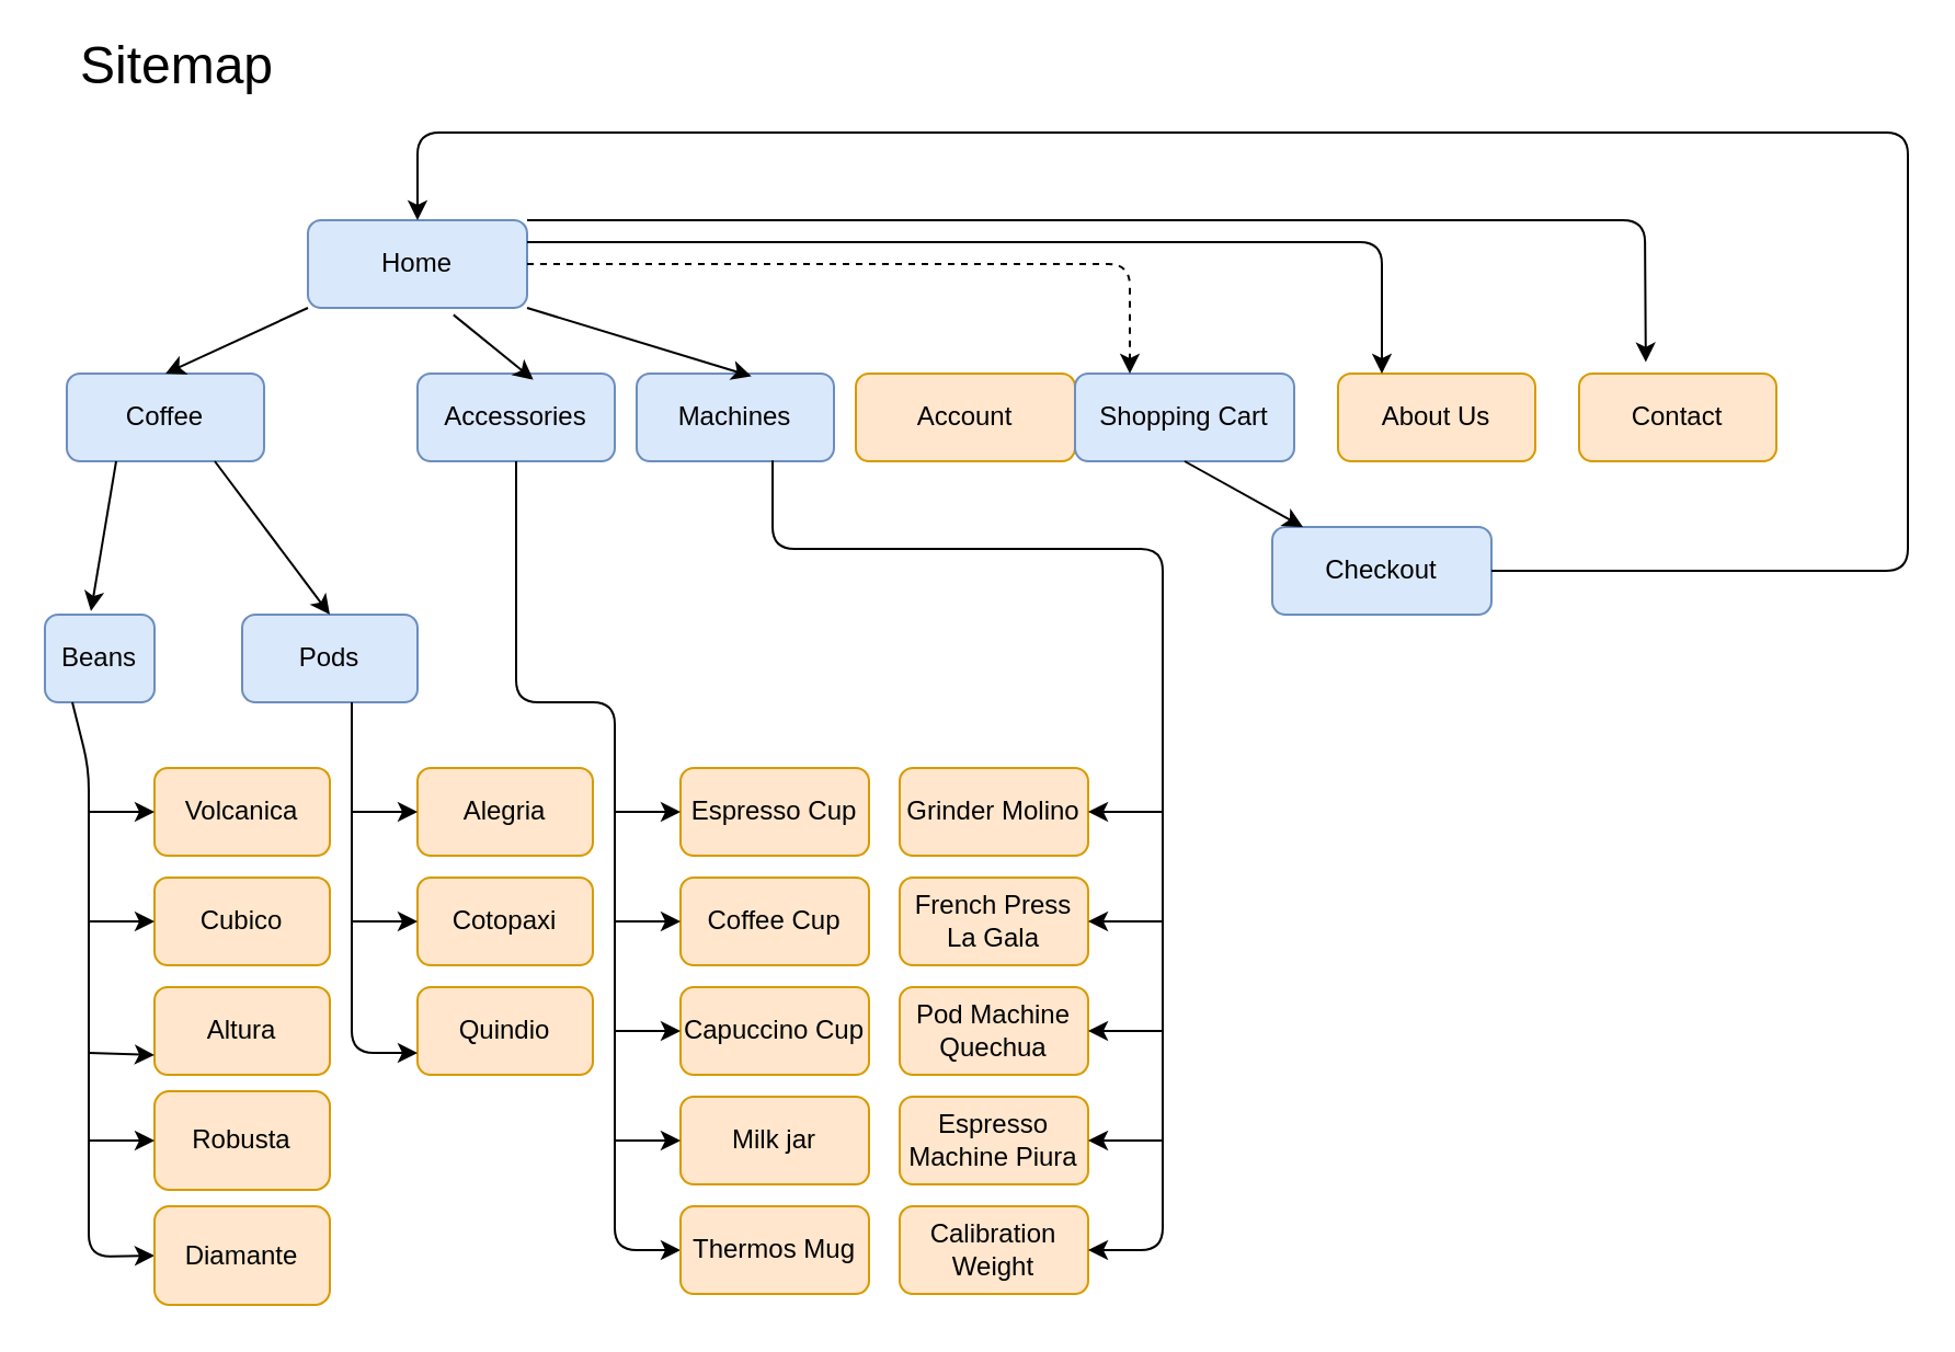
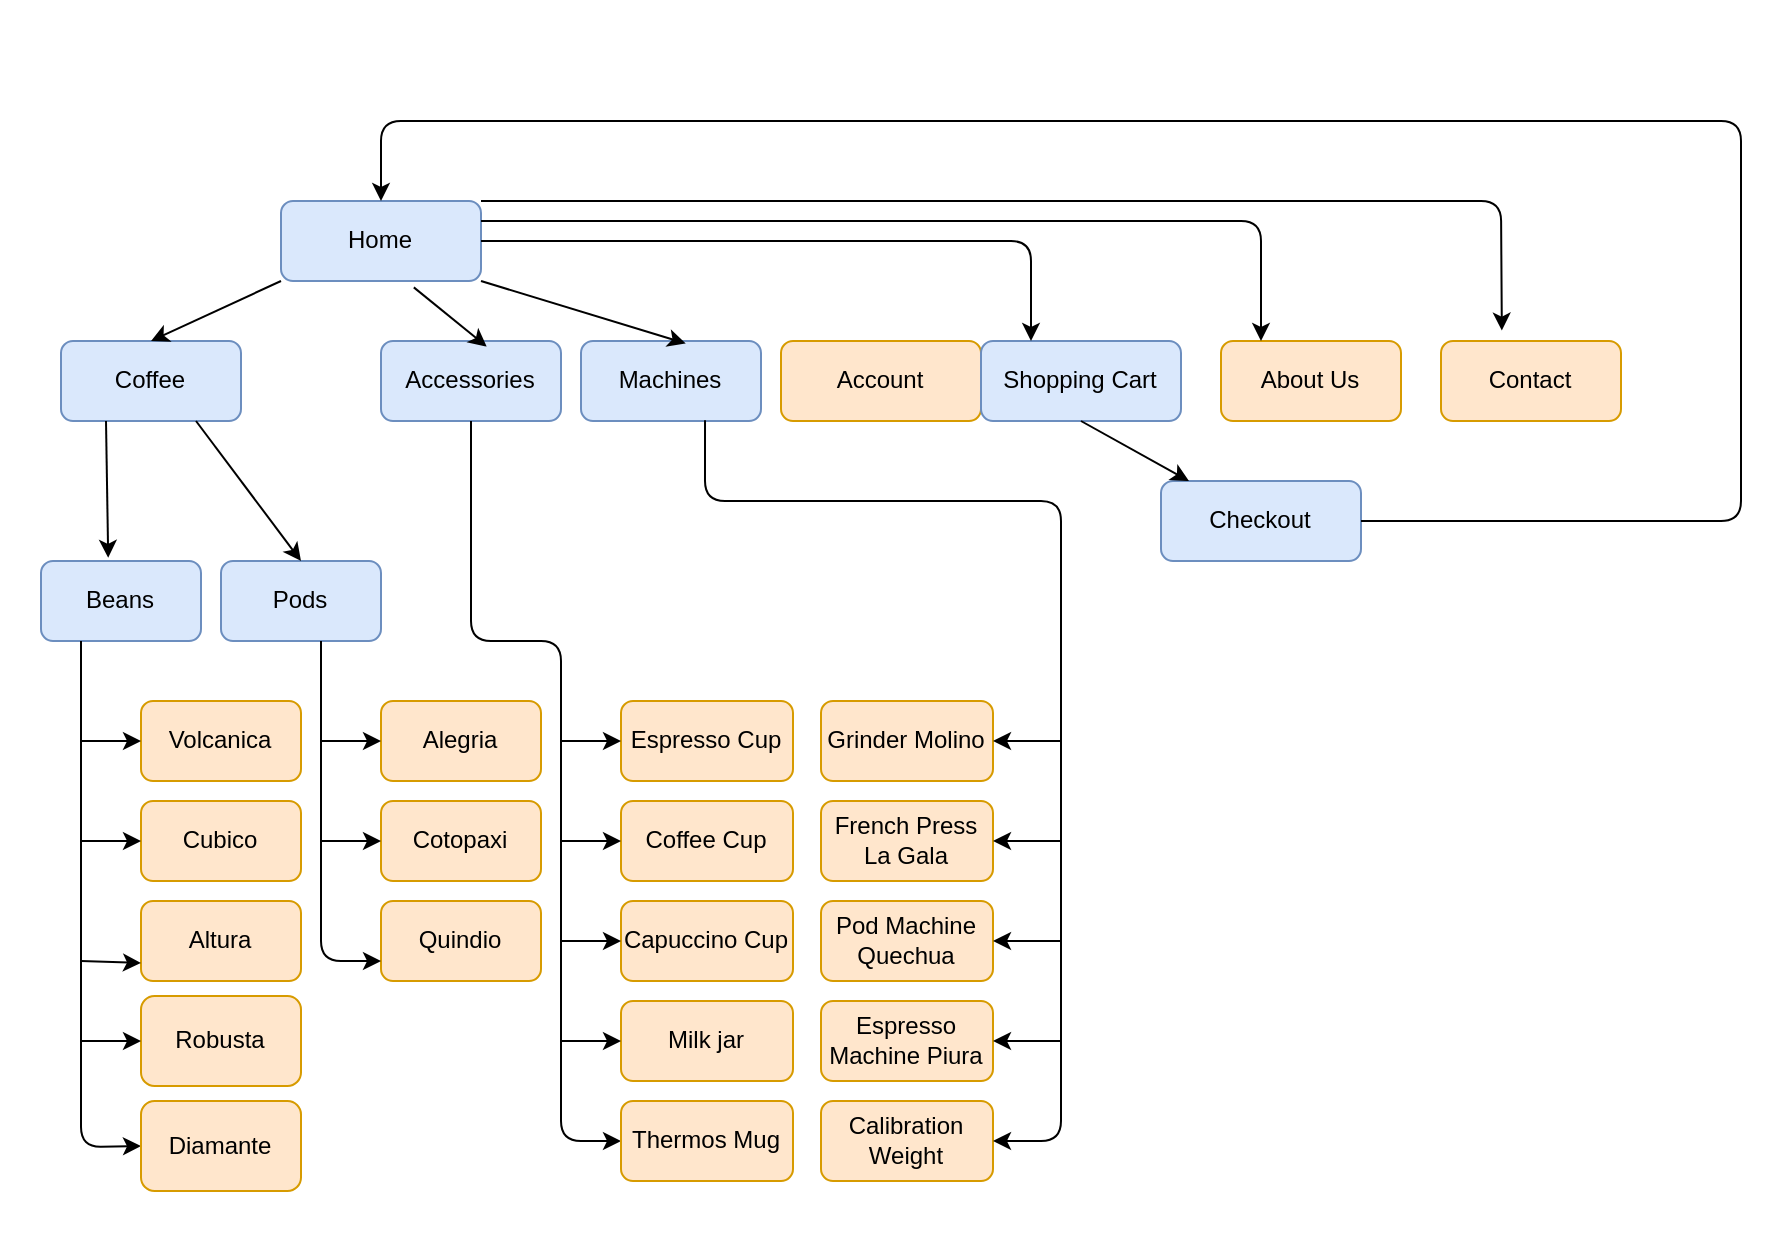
  <mxCell id="0" />
  <mxCell id="1" parent="0" />
  <mxCell id="2" value="Home" style="rounded=1;whiteSpace=wrap;html=1;fillColor=#dae8fc;strokeColor=#6c8ebf;" parent="1" vertex="1"><mxGeometry x="140" y="100" width="100" height="40" as="geometry" /></mxCell>
  <mxCell id="3" value="Coffee" style="rounded=1;whiteSpace=wrap;html=1;fillColor=#dae8fc;strokeColor=#6c8ebf;" parent="1" vertex="1"><mxGeometry x="30" y="170" width="90" height="40" as="geometry" /></mxCell>
  <mxCell id="4" value="Accessories" style="rounded=1;whiteSpace=wrap;html=1;fillColor=#dae8fc;strokeColor=#6c8ebf;" parent="1" vertex="1"><mxGeometry x="190" y="170" width="90" height="40" as="geometry" /></mxCell>
  <mxCell id="5" value="Account" style="rounded=1;whiteSpace=wrap;html=1;fillColor=#ffe6cc;strokeColor=#d79b00;" parent="1" vertex="1"><mxGeometry x="390" y="170" width="100" height="40" as="geometry" /></mxCell>
  <mxCell id="6" value="Shopping Cart" style="rounded=1;whiteSpace=wrap;html=1;fillColor=#dae8fc;strokeColor=#6c8ebf;" parent="1" vertex="1"><mxGeometry x="490" y="170" width="100" height="40" as="geometry" /></mxCell>
  <mxCell id="7" value="Checkout" style="rounded=1;whiteSpace=wrap;html=1;fillColor=#dae8fc;strokeColor=#6c8ebf;" parent="1" vertex="1"><mxGeometry x="580" y="240" width="100" height="40" as="geometry" /></mxCell>
  <mxCell id="8" value="About Us" style="rounded=1;whiteSpace=wrap;html=1;fillColor=#ffe6cc;strokeColor=#d79b00;" parent="1" vertex="1"><mxGeometry x="610" y="170" width="90" height="40" as="geometry" /></mxCell>
  <mxCell id="9" value="Contact" style="rounded=1;whiteSpace=wrap;html=1;fillColor=#ffe6cc;strokeColor=#d79b00;" parent="1" vertex="1"><mxGeometry x="720" y="170" width="90" height="40" as="geometry" /></mxCell>
- <mxCell id="10" value="Beans" style="rounded=1;whiteSpace=wrap;html=1;fillColor=#dae8fc;strokeColor=#6c8ebf;" parent="1" vertex="1"><mxGeometry x="20" y="280" width="50" height="40" as="geometry" /></mxCell>
+ <mxCell id="10" value="Beans" style="rounded=1;whiteSpace=wrap;html=1;fillColor=#dae8fc;strokeColor=#6c8ebf;" parent="1" vertex="1"><mxGeometry x="20" y="280" width="80" height="40" as="geometry" /></mxCell>
  <mxCell id="11" value="Pods" style="rounded=1;whiteSpace=wrap;html=1;fillColor=#dae8fc;strokeColor=#6c8ebf;" parent="1" vertex="1"><mxGeometry x="110" y="280" width="80" height="40" as="geometry" /></mxCell>
  <mxCell id="12" value="" style="endArrow=classic;html=1;exitX=0;exitY=1;exitDx=0;exitDy=0;entryX=0.5;entryY=0;entryDx=0;entryDy=0;" parent="1" source="2" target="3" edge="1"><mxGeometry width="50" height="50" relative="1" as="geometry"><mxPoint x="400" y="310" as="sourcePoint" /><mxPoint x="450" y="260" as="targetPoint" /></mxGeometry></mxCell>
  <mxCell id="13" value="" style="endArrow=classic;html=1;exitX=0.664;exitY=1.08;exitDx=0;exitDy=0;entryX=0.587;entryY=0.07;entryDx=0;entryDy=0;entryPerimeter=0;exitPerimeter=0;" parent="1" source="2" edge="1" target="4"><mxGeometry width="50" height="50" relative="1" as="geometry"><mxPoint x="400" y="310" as="sourcePoint" /><mxPoint x="310" y="170" as="targetPoint" /><Array as="points" /></mxGeometry></mxCell>
  <mxCell id="14" value="" style="endArrow=classic;html=1;entryX=0.338;entryY=-0.13;entryDx=0;entryDy=0;entryPerimeter=0;" parent="1" target="9" edge="1"><mxGeometry width="50" height="50" relative="1" as="geometry"><mxPoint x="240" y="100" as="sourcePoint" /><mxPoint x="790" y="100" as="targetPoint" /><Array as="points"><mxPoint x="750" y="100" /></Array></mxGeometry></mxCell>
  <mxCell id="15" value="" style="endArrow=classic;html=1;exitX=1;exitY=0.25;exitDx=0;exitDy=0;" parent="1" source="2" edge="1"><mxGeometry width="50" height="50" relative="1" as="geometry"><mxPoint x="400" y="310" as="sourcePoint" /><mxPoint x="630" y="170" as="targetPoint" /><Array as="points"><mxPoint x="630" y="110" /></Array></mxGeometry></mxCell>
- <mxCell id="16" value="" style="endArrow=classic;html=1;exitX=1;exitY=0.5;exitDx=0;exitDy=0;entryX=0.25;entryY=0;entryDx=0;entryDy=0;dashed=1;" parent="1" source="2" target="6" edge="1"><mxGeometry width="50" height="50" relative="1" as="geometry"><mxPoint x="400" y="310" as="sourcePoint" /><mxPoint x="560" y="120" as="targetPoint" /><Array as="points"><mxPoint x="515" y="120" /></Array></mxGeometry></mxCell>
+ <mxCell id="16" value="" style="endArrow=classic;html=1;exitX=1;exitY=0.5;exitDx=0;exitDy=0;entryX=0.25;entryY=0;entryDx=0;entryDy=0;" parent="1" source="2" target="6" edge="1"><mxGeometry width="50" height="50" relative="1" as="geometry"><mxPoint x="400" y="310" as="sourcePoint" /><mxPoint x="560" y="120" as="targetPoint" /><Array as="points"><mxPoint x="515" y="120" /></Array></mxGeometry></mxCell>
  <mxCell id="17" value="" style="endArrow=classic;html=1;exitX=0.5;exitY=1;exitDx=0;exitDy=0;" parent="1" source="6" target="7" edge="1"><mxGeometry width="50" height="50" relative="1" as="geometry"><mxPoint x="400" y="310" as="sourcePoint" /><mxPoint x="450" y="260" as="targetPoint" /></mxGeometry></mxCell>
  <mxCell id="18" value="" style="endArrow=classic;html=1;exitX=0.25;exitY=1;exitDx=0;exitDy=0;entryX=0.42;entryY=-0.04;entryDx=0;entryDy=0;entryPerimeter=0;" parent="1" source="3" target="10" edge="1"><mxGeometry width="50" height="50" relative="1" as="geometry"><mxPoint x="400" y="310" as="sourcePoint" /><mxPoint x="450" y="260" as="targetPoint" /></mxGeometry></mxCell>
  <mxCell id="19" value="" style="endArrow=classic;html=1;exitX=0.75;exitY=1;exitDx=0;exitDy=0;entryX=0.5;entryY=0;entryDx=0;entryDy=0;" parent="1" source="3" target="11" edge="1"><mxGeometry width="50" height="50" relative="1" as="geometry"><mxPoint x="400" y="310" as="sourcePoint" /><mxPoint x="450" y="260" as="targetPoint" /></mxGeometry></mxCell>
  <mxCell id="20" value="Volcanica" style="rounded=1;whiteSpace=wrap;html=1;fillColor=#ffe6cc;strokeColor=#d79b00;" parent="1" vertex="1"><mxGeometry x="70" y="350" width="80" height="40" as="geometry" /></mxCell>
  <mxCell id="21" value="Cubico" style="rounded=1;whiteSpace=wrap;html=1;fillColor=#ffe6cc;strokeColor=#d79b00;" parent="1" vertex="1"><mxGeometry x="70" y="400" width="80" height="40" as="geometry" /></mxCell>
  <mxCell id="22" value="Altura" style="rounded=1;whiteSpace=wrap;html=1;fillColor=#ffe6cc;strokeColor=#d79b00;" parent="1" vertex="1"><mxGeometry x="70" y="450" width="80" height="40" as="geometry" /></mxCell>
  <mxCell id="23" value="Robusta" style="rounded=1;whiteSpace=wrap;html=1;fillColor=#ffe6cc;strokeColor=#d79b00;" parent="1" vertex="1"><mxGeometry x="70" y="497.5" width="80" height="45" as="geometry" /></mxCell>
  <mxCell id="24" value="" style="endArrow=classic;html=1;exitX=0.25;exitY=1;exitDx=0;exitDy=0;entryX=0;entryY=0.5;entryDx=0;entryDy=0;" parent="1" source="10" target="39" edge="1"><mxGeometry width="50" height="50" relative="1" as="geometry"><mxPoint x="400" y="470" as="sourcePoint" /><mxPoint x="40" y="530" as="targetPoint" /><Array as="points"><mxPoint x="40" y="350" /><mxPoint x="40" y="573" /></Array></mxGeometry></mxCell>
  <mxCell id="25" value="" style="endArrow=classic;html=1;" parent="1" edge="1"><mxGeometry width="50" height="50" relative="1" as="geometry"><mxPoint x="40" y="480" as="sourcePoint" /><mxPoint x="70" y="481" as="targetPoint" /></mxGeometry></mxCell>
  <mxCell id="26" value="" style="endArrow=classic;html=1;" parent="1" edge="1"><mxGeometry width="50" height="50" relative="1" as="geometry"><mxPoint x="40" y="420" as="sourcePoint" /><mxPoint x="70" y="420" as="targetPoint" /></mxGeometry></mxCell>
  <mxCell id="27" value="" style="endArrow=classic;html=1;entryX=0;entryY=0.5;entryDx=0;entryDy=0;" parent="1" target="20" edge="1"><mxGeometry width="50" height="50" relative="1" as="geometry"><mxPoint x="40" y="370" as="sourcePoint" /><mxPoint x="450" y="420" as="targetPoint" /></mxGeometry></mxCell>
  <mxCell id="28" value="Alegria" style="rounded=1;whiteSpace=wrap;html=1;fillColor=#ffe6cc;strokeColor=#d79b00;" parent="1" vertex="1"><mxGeometry x="190" y="350" width="80" height="40" as="geometry" /></mxCell>
  <mxCell id="29" value="Cotopaxi" style="rounded=1;whiteSpace=wrap;html=1;fillColor=#ffe6cc;strokeColor=#d79b00;" parent="1" vertex="1"><mxGeometry x="190" y="400" width="80" height="40" as="geometry" /></mxCell>
  <mxCell id="30" value="Quindio" style="rounded=1;whiteSpace=wrap;html=1;fillColor=#ffe6cc;strokeColor=#d79b00;" parent="1" vertex="1"><mxGeometry x="190" y="450" width="80" height="40" as="geometry" /></mxCell>
  <mxCell id="31" value="" style="endArrow=classic;html=1;exitX=1;exitY=0.5;exitDx=0;exitDy=0;entryX=0.5;entryY=0;entryDx=0;entryDy=0;" parent="1" source="7" target="2" edge="1"><mxGeometry width="50" height="50" relative="1" as="geometry"><mxPoint x="400" y="310" as="sourcePoint" /><mxPoint x="130" y="60" as="targetPoint" /><Array as="points"><mxPoint x="870" y="260" /><mxPoint x="870" y="60" /><mxPoint x="190" y="60" /></Array></mxGeometry></mxCell>
  <mxCell id="32" value="" style="endArrow=classic;html=1;entryX=0;entryY=0.5;entryDx=0;entryDy=0;" parent="1" target="28" edge="1"><mxGeometry width="50" height="50" relative="1" as="geometry"><mxPoint x="160" y="370" as="sourcePoint" /><mxPoint x="450" y="260" as="targetPoint" /></mxGeometry></mxCell>
  <mxCell id="33" value="" style="endArrow=classic;html=1;entryX=0;entryY=0.5;entryDx=0;entryDy=0;" parent="1" target="29" edge="1"><mxGeometry width="50" height="50" relative="1" as="geometry"><mxPoint x="160" y="420" as="sourcePoint" /><mxPoint x="450" y="260" as="targetPoint" /></mxGeometry></mxCell>
  <mxCell id="34" value="Espresso Cup" style="rounded=1;whiteSpace=wrap;html=1;fillColor=#ffe6cc;strokeColor=#d79b00;" parent="1" vertex="1"><mxGeometry x="310" y="350" width="86" height="40" as="geometry" /></mxCell>
  <mxCell id="35" value="Coffee Cup" style="rounded=1;whiteSpace=wrap;html=1;fillColor=#ffe6cc;strokeColor=#d79b00;" parent="1" vertex="1"><mxGeometry x="310" y="400" width="86" height="40" as="geometry" /></mxCell>
  <mxCell id="36" value="Capuccino Cup" style="rounded=1;whiteSpace=wrap;html=1;fillColor=#ffe6cc;strokeColor=#d79b00;" parent="1" vertex="1"><mxGeometry x="310" y="450" width="86" height="40" as="geometry" /></mxCell>
  <mxCell id="37" value="" style="endArrow=classic;html=1;exitX=0.5;exitY=1;exitDx=0;exitDy=0;entryX=0;entryY=0.5;entryDx=0;entryDy=0;" parent="1" target="44" edge="1" source="4"><mxGeometry width="50" height="50" relative="1" as="geometry"><mxPoint x="290" y="320" as="sourcePoint" /><mxPoint x="280" y="480" as="targetPoint" /><Array as="points"><mxPoint x="235" y="320" /><mxPoint x="280" y="320" /><mxPoint x="280" y="570" /></Array></mxGeometry></mxCell>
- <mxCell id="38" value="&lt;div style=&quot;text-align: justify&quot;&gt;&lt;span style=&quot;font-size: 24px&quot;&gt;Sitemap&lt;/span&gt;&lt;/div&gt;" style="text;html=1;align=center;verticalAlign=middle;resizable=0;points=[];autosize=1;" parent="1" vertex="1"><mxGeometry x="30" y="20" width="100" height="20" as="geometry" /></mxCell>
  <mxCell id="39" value="Diamante" style="rounded=1;whiteSpace=wrap;html=1;fillColor=#ffe6cc;strokeColor=#d79b00;" vertex="1" parent="1"><mxGeometry x="70" y="550" width="80" height="45" as="geometry" /></mxCell>
  <mxCell id="40" value="" style="endArrow=classic;html=1;entryX=0;entryY=0.75;entryDx=0;entryDy=0;" edge="1" parent="1" target="30"><mxGeometry width="50" height="50" relative="1" as="geometry"><mxPoint x="160" y="320" as="sourcePoint" /><mxPoint x="170" y="490" as="targetPoint" /><Array as="points"><mxPoint x="160" y="400" /><mxPoint x="160" y="480" /></Array></mxGeometry></mxCell>
  <mxCell id="41" value="" style="endArrow=classic;html=1;" edge="1" parent="1" target="35"><mxGeometry width="50" height="50" relative="1" as="geometry"><mxPoint x="280" y="420" as="sourcePoint" /><mxPoint x="170" y="420" as="targetPoint" /></mxGeometry></mxCell>
  <mxCell id="42" value="" style="endArrow=classic;html=1;entryX=0;entryY=0.5;entryDx=0;entryDy=0;" edge="1" parent="1" target="34"><mxGeometry width="50" height="50" relative="1" as="geometry"><mxPoint x="280" y="370" as="sourcePoint" /><mxPoint x="170" y="420" as="targetPoint" /></mxGeometry></mxCell>
  <mxCell id="43" value="Milk jar" style="rounded=1;whiteSpace=wrap;html=1;fillColor=#ffe6cc;strokeColor=#d79b00;" vertex="1" parent="1"><mxGeometry x="310" y="500" width="86" height="40" as="geometry" /></mxCell>
  <mxCell id="44" value="Thermos Mug" style="rounded=1;whiteSpace=wrap;html=1;fillColor=#ffe6cc;strokeColor=#d79b00;" vertex="1" parent="1"><mxGeometry x="310" y="550" width="86" height="40" as="geometry" /></mxCell>
  <mxCell id="45" value="Machines" style="rounded=1;whiteSpace=wrap;html=1;fillColor=#dae8fc;strokeColor=#6c8ebf;" vertex="1" parent="1"><mxGeometry x="290" y="170" width="90" height="40" as="geometry" /></mxCell>
  <mxCell id="46" value="" style="endArrow=classic;html=1;exitX=1;exitY=1;exitDx=0;exitDy=0;entryX=0.582;entryY=0.03;entryDx=0;entryDy=0;entryPerimeter=0;" edge="1" parent="1" source="2" target="45"><mxGeometry width="50" height="50" relative="1" as="geometry"><mxPoint x="120" y="310" as="sourcePoint" /><mxPoint x="170" y="260" as="targetPoint" /></mxGeometry></mxCell>
  <mxCell id="47" value="Grinder Molino" style="rounded=1;whiteSpace=wrap;html=1;fillColor=#ffe6cc;strokeColor=#d79b00;" vertex="1" parent="1"><mxGeometry x="410" y="350" width="86" height="40" as="geometry" /></mxCell>
  <mxCell id="48" value="French Press La Gala" style="rounded=1;whiteSpace=wrap;html=1;fillColor=#ffe6cc;strokeColor=#d79b00;" vertex="1" parent="1"><mxGeometry x="410" y="400" width="86" height="40" as="geometry" /></mxCell>
  <mxCell id="49" value="Pod Machine Quechua" style="rounded=1;whiteSpace=wrap;html=1;fillColor=#ffe6cc;strokeColor=#d79b00;" vertex="1" parent="1"><mxGeometry x="410" y="450" width="86" height="40" as="geometry" /></mxCell>
  <mxCell id="50" value="Espresso Machine Piura" style="rounded=1;whiteSpace=wrap;html=1;fillColor=#ffe6cc;strokeColor=#d79b00;" vertex="1" parent="1"><mxGeometry x="410" y="500" width="86" height="40" as="geometry" /></mxCell>
  <mxCell id="51" value="Calibration Weight" style="rounded=1;whiteSpace=wrap;html=1;fillColor=#ffe6cc;strokeColor=#d79b00;" vertex="1" parent="1"><mxGeometry x="410" y="550" width="86" height="40" as="geometry" /></mxCell>
  <mxCell id="52" value="" style="endArrow=classic;html=1;exitX=0.689;exitY=0.99;exitDx=0;exitDy=0;exitPerimeter=0;entryX=1;entryY=0.5;entryDx=0;entryDy=0;" edge="1" parent="1" source="45" target="51"><mxGeometry width="50" height="50" relative="1" as="geometry"><mxPoint x="120" y="470" as="sourcePoint" /><mxPoint x="530" y="580" as="targetPoint" /><Array as="points"><mxPoint x="352" y="250" /><mxPoint x="530" y="250" /><mxPoint x="530" y="570" /></Array></mxGeometry></mxCell>
  <mxCell id="53" value="" style="endArrow=classic;html=1;entryX=1;entryY=0.5;entryDx=0;entryDy=0;" edge="1" parent="1" target="50"><mxGeometry width="50" height="50" relative="1" as="geometry"><mxPoint x="530" y="520" as="sourcePoint" /><mxPoint x="170" y="260" as="targetPoint" /></mxGeometry></mxCell>
  <mxCell id="54" value="" style="endArrow=classic;html=1;entryX=1;entryY=0.5;entryDx=0;entryDy=0;" edge="1" parent="1" target="49"><mxGeometry width="50" height="50" relative="1" as="geometry"><mxPoint x="530" y="470" as="sourcePoint" /><mxPoint x="506" y="530" as="targetPoint" /></mxGeometry></mxCell>
  <mxCell id="55" value="" style="endArrow=classic;html=1;entryX=1;entryY=0.5;entryDx=0;entryDy=0;" edge="1" parent="1" target="48"><mxGeometry width="50" height="50" relative="1" as="geometry"><mxPoint x="530" y="420" as="sourcePoint" /><mxPoint x="506" y="480" as="targetPoint" /></mxGeometry></mxCell>
  <mxCell id="56" value="" style="endArrow=classic;html=1;entryX=1;entryY=0.5;entryDx=0;entryDy=0;" edge="1" parent="1" target="47"><mxGeometry width="50" height="50" relative="1" as="geometry"><mxPoint x="530" y="370" as="sourcePoint" /><mxPoint x="506" y="430" as="targetPoint" /></mxGeometry></mxCell>
  <mxCell id="57" value="" style="endArrow=classic;html=1;entryX=0;entryY=0.5;entryDx=0;entryDy=0;" edge="1" parent="1" target="23"><mxGeometry width="50" height="50" relative="1" as="geometry"><mxPoint x="40" y="520" as="sourcePoint" /><mxPoint x="420" y="420" as="targetPoint" /></mxGeometry></mxCell>
  <mxCell id="58" value="" style="endArrow=classic;html=1;" edge="1" parent="1" target="36"><mxGeometry width="50" height="50" relative="1" as="geometry"><mxPoint x="280" y="470" as="sourcePoint" /><mxPoint x="420" y="420" as="targetPoint" /></mxGeometry></mxCell>
  <mxCell id="59" value="" style="endArrow=classic;html=1;" edge="1" parent="1" target="43"><mxGeometry width="50" height="50" relative="1" as="geometry"><mxPoint x="280" y="520" as="sourcePoint" /><mxPoint x="420" y="420" as="targetPoint" /></mxGeometry></mxCell>
